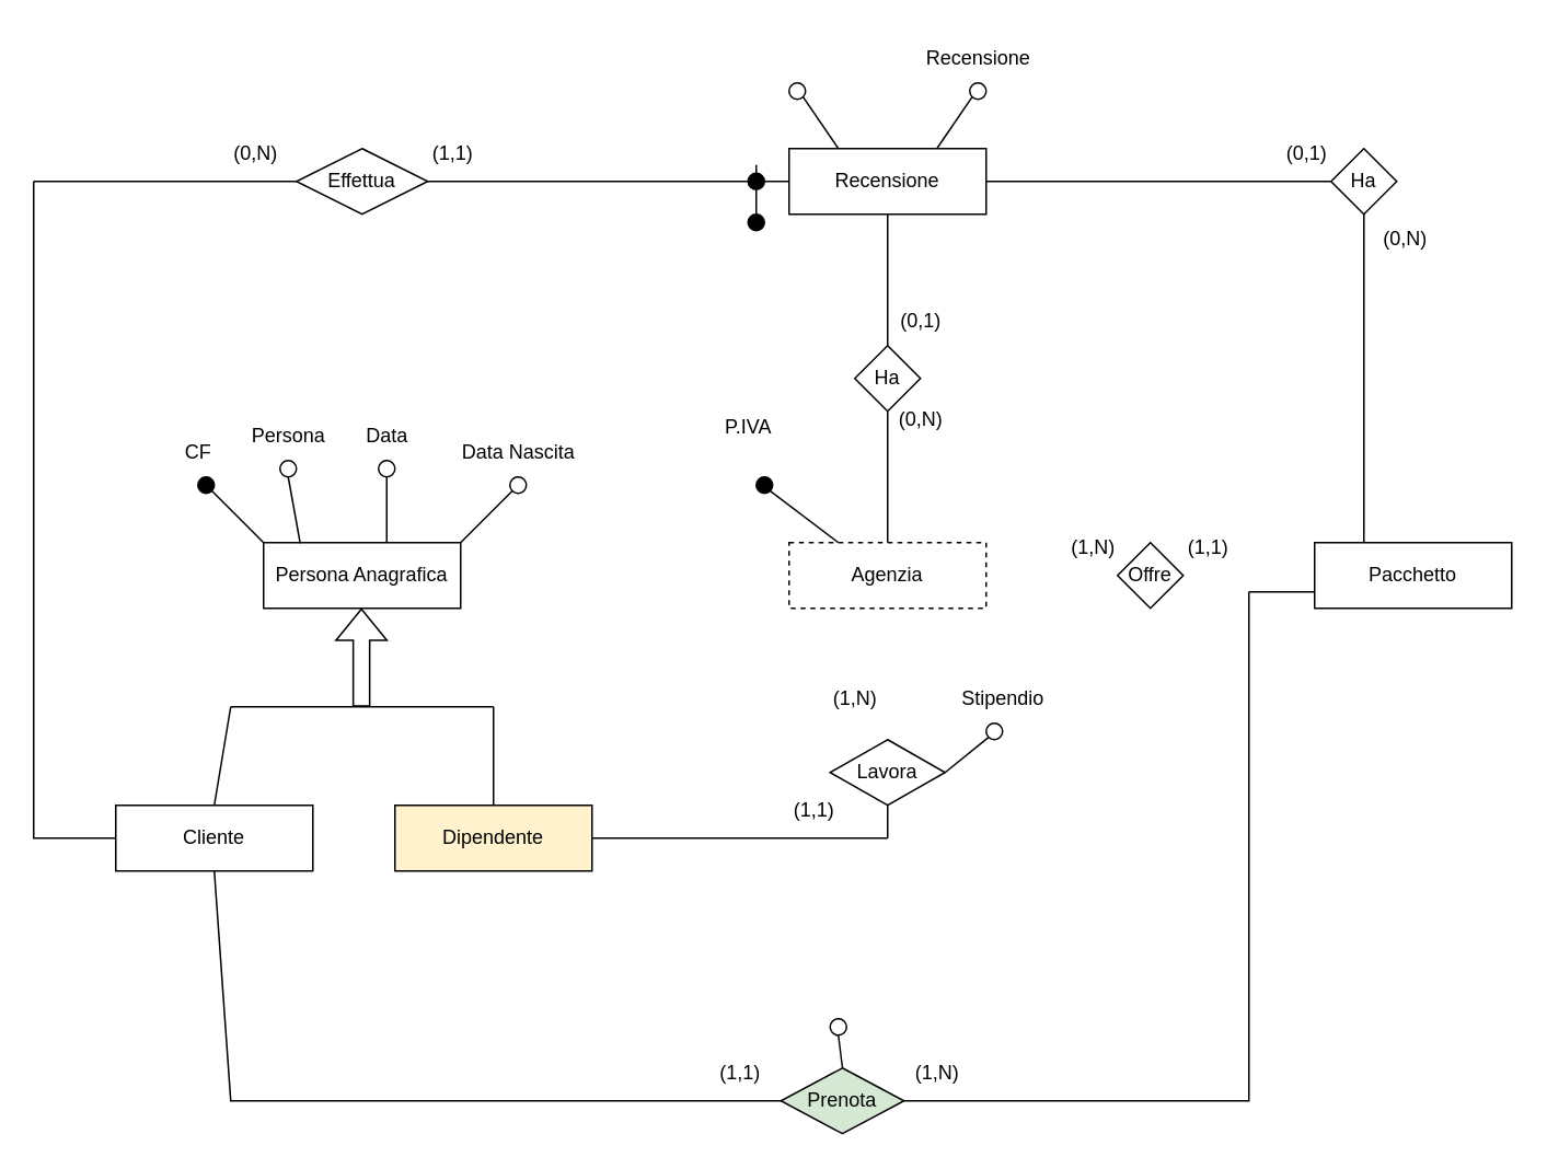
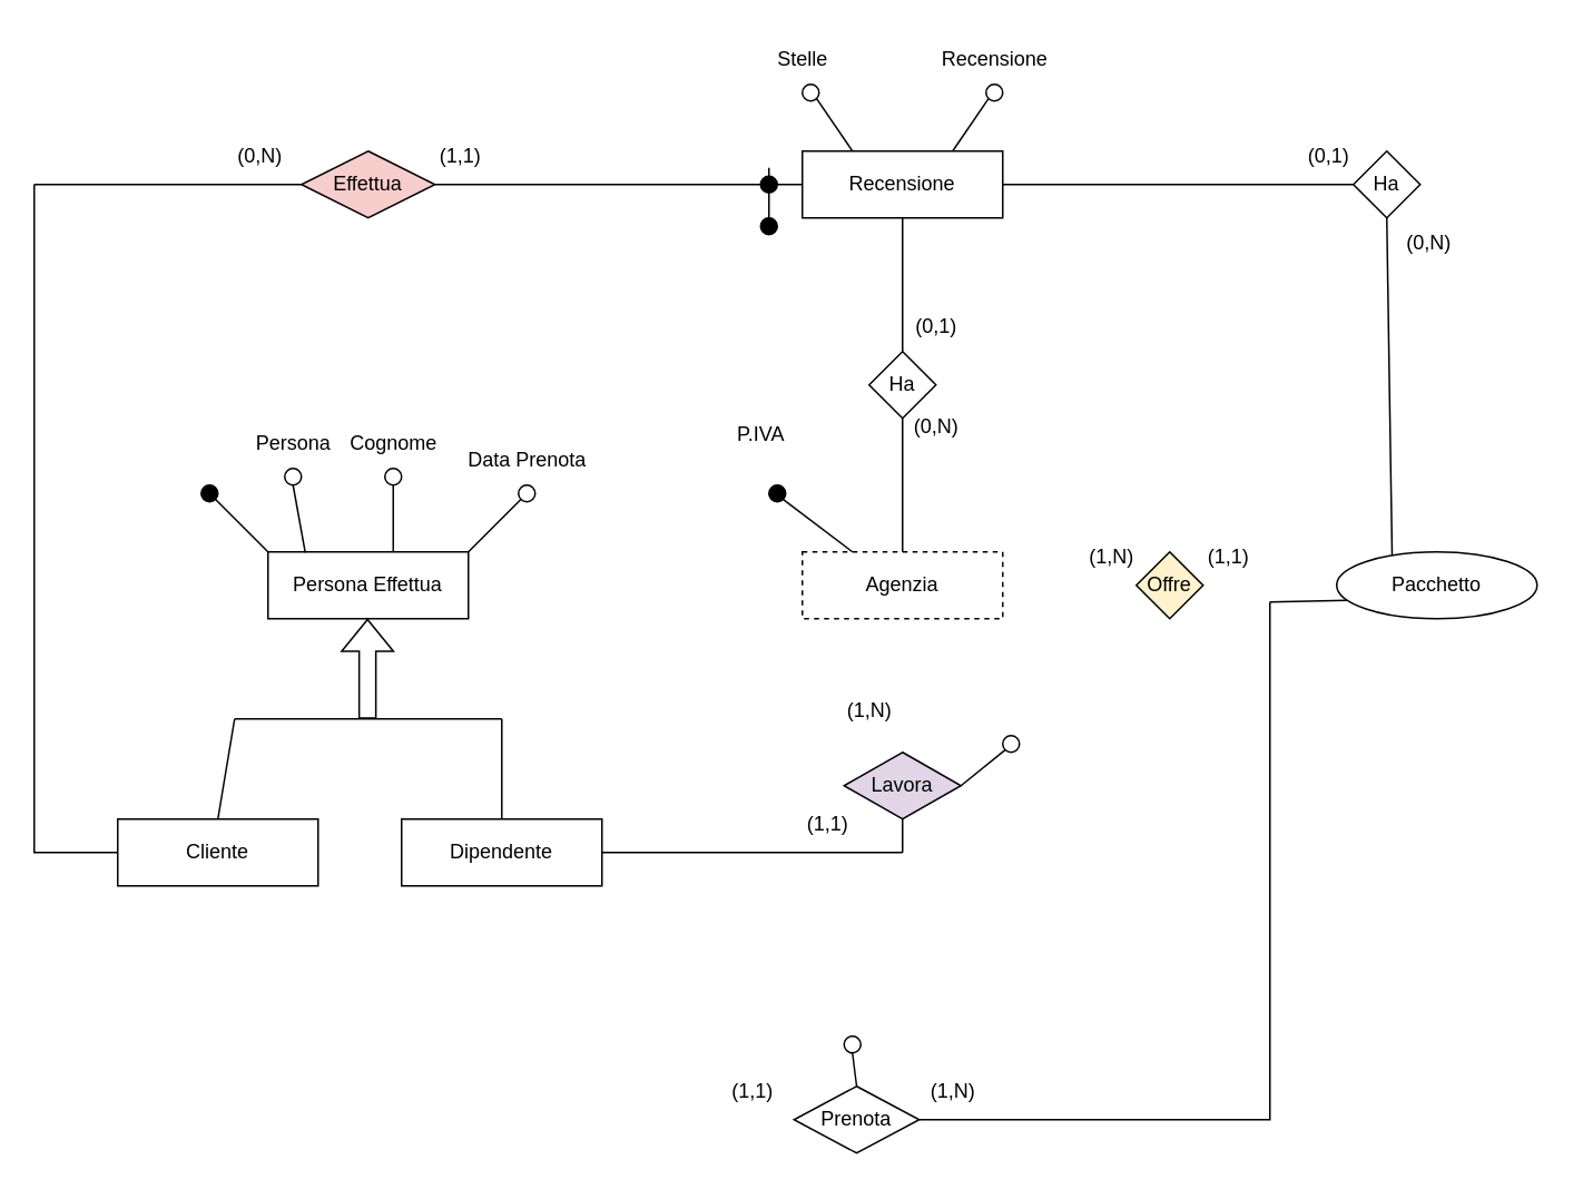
  <mxCell id="0" />
  <mxCell id="1" parent="0" />
  <mxCell id="2" value="Recensione" style="rounded=0;whiteSpace=wrap;html=1;" vertex="1" parent="1"><mxGeometry x="480" y="90" width="120" height="40" as="geometry" /></mxCell>
  <mxCell id="3" value="Agenzia" style="rounded=0;whiteSpace=wrap;html=1;dashed=1;" vertex="1" parent="1"><mxGeometry x="480" y="330" width="120" height="40" as="geometry" /></mxCell>
- <mxCell id="4" value="Pacchetto" style="rounded=0;whiteSpace=wrap;html=1;" vertex="1" parent="1"><mxGeometry x="800" y="330" width="120" height="40" as="geometry" /></mxCell>
+ <mxCell id="4" value="Pacchetto" style="ellipse;whiteSpace=wrap;html=1;" vertex="1" parent="1"><mxGeometry x="800" y="330" width="120" height="40" as="geometry" /></mxCell>
  <mxCell id="5" value="Ha" style="rhombus;whiteSpace=wrap;html=1;" vertex="1" parent="1"><mxGeometry x="520" y="210" width="40" height="40" as="geometry" /></mxCell>
  <mxCell id="6" value="" style="endArrow=none;html=1;rounded=0;entryX=0.5;entryY=1;entryDx=0;entryDy=0;exitX=0.5;exitY=0;exitDx=0;exitDy=0;" edge="1" parent="1" source="3" target="5"><mxGeometry width="50" height="50" relative="1" as="geometry"><mxPoint x="470" y="280" as="sourcePoint" /><mxPoint x="520" y="230" as="targetPoint" /></mxGeometry></mxCell>
  <mxCell id="7" value="" style="endArrow=none;html=1;rounded=0;entryX=0.5;entryY=0;entryDx=0;entryDy=0;exitX=0.5;exitY=1;exitDx=0;exitDy=0;" edge="1" parent="1" source="2" target="5"><mxGeometry width="50" height="50" relative="1" as="geometry"><mxPoint x="470" y="280" as="sourcePoint" /><mxPoint x="520" y="230" as="targetPoint" /></mxGeometry></mxCell>
- <mxCell id="8" value="Offre" style="rhombus;whiteSpace=wrap;html=1;" vertex="1" parent="1"><mxGeometry x="680" y="330" width="40" height="40" as="geometry" /></mxCell>
+ <mxCell id="8" value="Offre" style="rhombus;whiteSpace=wrap;html=1;fillColor=#fff2cc;" vertex="1" parent="1"><mxGeometry x="680" y="330" width="40" height="40" as="geometry" /></mxCell>
  <mxCell id="9" value="" style="endArrow=none;html=1;rounded=0;entryX=0.25;entryY=0;entryDx=0;entryDy=0;exitX=1;exitY=1;exitDx=0;exitDy=0;" edge="1" parent="1" source="10" target="2"><mxGeometry width="50" height="50" relative="1" as="geometry"><mxPoint x="490" y="60" as="sourcePoint" /><mxPoint x="530" y="240" as="targetPoint" /></mxGeometry></mxCell>
  <mxCell id="10" value="" style="ellipse;whiteSpace=wrap;html=1;aspect=fixed;" vertex="1" parent="1"><mxGeometry x="480" y="50" width="10" height="10" as="geometry" /></mxCell>
+ <mxCell id="11" value="Stelle" style="text;html=1;align=center;verticalAlign=middle;resizable=0;points=[];autosize=1;strokeColor=none;fillColor=none;" vertex="1" parent="1"><mxGeometry x="455" y="20" width="50" height="30" as="geometry" /></mxCell>
  <mxCell id="12" value="" style="ellipse;whiteSpace=wrap;html=1;aspect=fixed;" vertex="1" parent="1"><mxGeometry x="590" y="50" width="10" height="10" as="geometry" /></mxCell>
  <mxCell id="13" value="" style="endArrow=none;html=1;rounded=0;exitX=0.75;exitY=0;exitDx=0;exitDy=0;entryX=0;entryY=1;entryDx=0;entryDy=0;" edge="1" parent="1" source="2" target="12"><mxGeometry width="50" height="50" relative="1" as="geometry"><mxPoint x="560" y="110" as="sourcePoint" /><mxPoint x="610" y="60" as="targetPoint" /></mxGeometry></mxCell>
  <mxCell id="14" value="Recensione" style="text;html=1;align=center;verticalAlign=middle;resizable=0;points=[];autosize=1;strokeColor=none;fillColor=none;" vertex="1" parent="1"><mxGeometry x="550" y="20" width="90" height="30" as="geometry" /></mxCell>
  <mxCell id="15" value="" style="ellipse;whiteSpace=wrap;html=1;aspect=fixed;fillColor=#000000;" vertex="1" parent="1"><mxGeometry x="460" y="290" width="10" height="10" as="geometry" /></mxCell>
  <mxCell id="16" value="" style="endArrow=none;html=1;rounded=0;entryX=0.25;entryY=0;entryDx=0;entryDy=0;exitX=1;exitY=1;exitDx=0;exitDy=0;" edge="1" parent="1" source="15" target="3"><mxGeometry width="50" height="50" relative="1" as="geometry"><mxPoint x="410" y="290" as="sourcePoint" /><mxPoint x="460" y="240" as="targetPoint" /></mxGeometry></mxCell>
  <mxCell id="17" value="P.IVA" style="text;html=1;align=center;verticalAlign=middle;resizable=0;points=[];autosize=1;strokeColor=none;fillColor=none;" vertex="1" parent="1"><mxGeometry x="430" y="245" width="50" height="30" as="geometry" /></mxCell>
  <mxCell id="18" value="(0,1)" style="text;html=1;align=center;verticalAlign=middle;resizable=0;points=[];autosize=1;strokeColor=none;fillColor=none;" vertex="1" parent="1"><mxGeometry x="535" y="180" width="50" height="30" as="geometry" /></mxCell>
  <mxCell id="19" value="(0,N)" style="text;html=1;align=center;verticalAlign=middle;resizable=0;points=[];autosize=1;strokeColor=none;fillColor=none;" vertex="1" parent="1"><mxGeometry x="535" y="240" width="50" height="30" as="geometry" /></mxCell>
  <mxCell id="20" value="(1,N)" style="text;html=1;align=center;verticalAlign=middle;resizable=0;points=[];autosize=1;strokeColor=none;fillColor=none;" vertex="1" parent="1"><mxGeometry x="640" y="318" width="50" height="30" as="geometry" /></mxCell>
  <mxCell id="21" value="(1,1)" style="text;html=1;align=center;verticalAlign=middle;resizable=0;points=[];autosize=1;strokeColor=none;fillColor=none;" vertex="1" parent="1"><mxGeometry x="710" y="318" width="50" height="30" as="geometry" /></mxCell>
  <mxCell id="22" value="Ha" style="rhombus;whiteSpace=wrap;html=1;" vertex="1" parent="1"><mxGeometry x="810" y="90" width="40" height="40" as="geometry" /></mxCell>
  <mxCell id="23" value="" style="endArrow=none;html=1;rounded=0;exitX=1;exitY=0.5;exitDx=0;exitDy=0;entryX=0;entryY=0.5;entryDx=0;entryDy=0;" edge="1" parent="1" source="2" target="22"><mxGeometry width="50" height="50" relative="1" as="geometry"><mxPoint x="760" y="260" as="sourcePoint" /><mxPoint x="810" y="210" as="targetPoint" /></mxGeometry></mxCell>
  <mxCell id="24" value="" style="endArrow=none;html=1;rounded=0;entryX=0.5;entryY=1;entryDx=0;entryDy=0;exitX=0.25;exitY=0;exitDx=0;exitDy=0;" edge="1" parent="1" source="4" target="22"><mxGeometry width="50" height="50" relative="1" as="geometry"><mxPoint x="760" y="260" as="sourcePoint" /><mxPoint x="810" y="210" as="targetPoint" /></mxGeometry></mxCell>
  <mxCell id="25" value="(0,1)" style="text;html=1;align=center;verticalAlign=middle;resizable=0;points=[];autosize=1;strokeColor=none;fillColor=none;" vertex="1" parent="1"><mxGeometry x="770" y="78" width="50" height="30" as="geometry" /></mxCell>
  <mxCell id="26" value="(0,N)" style="text;html=1;align=center;verticalAlign=middle;resizable=0;points=[];autosize=1;strokeColor=none;fillColor=none;" vertex="1" parent="1"><mxGeometry x="830" y="130" width="50" height="30" as="geometry" /></mxCell>
- <mxCell id="27" value="Persona Anagrafica" style="rounded=0;whiteSpace=wrap;html=1;" vertex="1" parent="1"><mxGeometry x="160" y="330" width="120" height="40" as="geometry" /></mxCell>
+ <mxCell id="27" value="Persona Effettua" style="rounded=0;whiteSpace=wrap;html=1;" vertex="1" parent="1"><mxGeometry x="160" y="330" width="120" height="40" as="geometry" /></mxCell>
  <mxCell id="28" value="" style="shape=flexArrow;endArrow=classic;html=1;rounded=0;" edge="1" parent="1"><mxGeometry width="50" height="50" relative="1" as="geometry"><mxPoint x="219.6" y="430" as="sourcePoint" /><mxPoint x="219.6" y="370" as="targetPoint" /></mxGeometry></mxCell>
  <mxCell id="29" value="" style="endArrow=none;html=1;rounded=0;" edge="1" parent="1"><mxGeometry width="50" height="50" relative="1" as="geometry"><mxPoint x="140" y="430" as="sourcePoint" /><mxPoint x="300" y="430" as="targetPoint" /></mxGeometry></mxCell>
  <mxCell id="30" value="Cliente" style="rounded=0;whiteSpace=wrap;html=1;" vertex="1" parent="1"><mxGeometry x="70" y="490" width="120" height="40" as="geometry" /></mxCell>
- <mxCell id="31" value="Dipendente" style="rounded=0;whiteSpace=wrap;html=1;fillColor=#fff2cc;" vertex="1" parent="1"><mxGeometry x="240" y="490" width="120" height="40" as="geometry" /></mxCell>
+ <mxCell id="31" value="Dipendente" style="rounded=0;whiteSpace=wrap;html=1;" vertex="1" parent="1"><mxGeometry x="240" y="490" width="120" height="40" as="geometry" /></mxCell>
  <mxCell id="32" value="" style="endArrow=none;html=1;rounded=0;entryX=0.5;entryY=0;entryDx=0;entryDy=0;" edge="1" parent="1" target="31"><mxGeometry width="50" height="50" relative="1" as="geometry"><mxPoint x="300" y="430" as="sourcePoint" /><mxPoint x="370" y="430" as="targetPoint" /></mxGeometry></mxCell>
  <mxCell id="33" value="" style="endArrow=none;html=1;rounded=0;exitX=0.5;exitY=0;exitDx=0;exitDy=0;" edge="1" parent="1" source="30"><mxGeometry width="50" height="50" relative="1" as="geometry"><mxPoint x="320" y="480" as="sourcePoint" /><mxPoint x="140" y="430" as="targetPoint" /></mxGeometry></mxCell>
  <mxCell id="34" value="" style="endArrow=none;html=1;rounded=0;exitX=0;exitY=0;exitDx=0;exitDy=0;" edge="1" parent="1" source="27" target="35"><mxGeometry width="50" height="50" relative="1" as="geometry"><mxPoint x="360" y="500" as="sourcePoint" /><mxPoint x="140" y="300" as="targetPoint" /></mxGeometry></mxCell>
  <mxCell id="35" value="" style="ellipse;whiteSpace=wrap;html=1;aspect=fixed;fillColor=#000000;" vertex="1" parent="1"><mxGeometry y="290" width="10" height="10" as="geometry" x="120" /></mxCell>
- <mxCell id="36" value="CF" style="text;html=1;align=center;verticalAlign=middle;resizable=0;points=[];autosize=1;strokeColor=none;fillColor=none;" vertex="1" parent="1"><mxGeometry x="100" y="260" width="40" height="30" as="geometry" /></mxCell>
  <mxCell id="37" value="" style="ellipse;whiteSpace=wrap;html=1;aspect=fixed;" vertex="1" parent="1"><mxGeometry x="170" y="280" width="10" height="10" as="geometry" /></mxCell>
  <mxCell id="38" value="Persona" style="text;html=1;align=center;verticalAlign=middle;resizable=0;points=[];autosize=1;strokeColor=none;fillColor=none;" vertex="1" parent="1"><mxGeometry x="145" y="250" width="60" height="30" as="geometry" /></mxCell>
  <mxCell id="39" value="" style="ellipse;whiteSpace=wrap;html=1;aspect=fixed;" vertex="1" parent="1"><mxGeometry x="230" y="280" width="10" height="10" as="geometry" /></mxCell>
- <mxCell id="40" value="Data" style="text;html=1;align=center;verticalAlign=middle;resizable=0;points=[];autosize=1;strokeColor=none;fillColor=none;" vertex="1" parent="1"><mxGeometry x="195" y="250" width="80" height="30" as="geometry" /></mxCell>
+ <mxCell id="40" value="Cognome" style="text;html=1;align=center;verticalAlign=middle;resizable=0;points=[];autosize=1;strokeColor=none;fillColor=none;" vertex="1" parent="1"><mxGeometry x="195" y="250" width="80" height="30" as="geometry" /></mxCell>
  <mxCell id="41" value="" style="ellipse;whiteSpace=wrap;html=1;aspect=fixed;" vertex="1" parent="1"><mxGeometry x="310" y="290" width="10" height="10" as="geometry" /></mxCell>
- <mxCell id="42" value="Data Nascita" style="text;html=1;align=center;verticalAlign=middle;resizable=0;points=[];autosize=1;strokeColor=none;fillColor=none;" vertex="1" parent="1"><mxGeometry x="270" y="260" width="90" height="30" as="geometry" /></mxCell>
+ <mxCell id="42" value="Data Prenota" style="text;html=1;align=center;verticalAlign=middle;resizable=0;points=[];autosize=1;strokeColor=none;fillColor=none;" vertex="1" parent="1"><mxGeometry x="270" y="260" width="90" height="30" as="geometry" /></mxCell>
  <mxCell id="43" value="" style="endArrow=none;html=1;rounded=0;exitX=0.186;exitY=0.01;exitDx=0;exitDy=0;exitPerimeter=0;entryX=0.5;entryY=1;entryDx=0;entryDy=0;" edge="1" parent="1" source="27" target="37"><mxGeometry width="50" height="50" relative="1" as="geometry"><mxPoint x="200" y="300" as="sourcePoint" /><mxPoint x="250" y="250" as="targetPoint" /></mxGeometry></mxCell>
  <mxCell id="44" value="" style="endArrow=none;html=1;rounded=0;exitX=0.625;exitY=0.006;exitDx=0;exitDy=0;entryX=0.5;entryY=1;entryDx=0;entryDy=0;exitPerimeter=0;" edge="1" parent="1" source="27" target="39"><mxGeometry width="50" height="50" relative="1" as="geometry"><mxPoint x="180" y="310" as="sourcePoint" /><mxPoint x="230" y="260" as="targetPoint" /></mxGeometry></mxCell>
  <mxCell id="45" value="" style="endArrow=none;html=1;rounded=0;exitX=1;exitY=0;exitDx=0;exitDy=0;entryX=0;entryY=1;entryDx=0;entryDy=0;" edge="1" parent="1" source="27" target="41"><mxGeometry width="50" height="50" relative="1" as="geometry"><mxPoint x="180" y="310" as="sourcePoint" /><mxPoint x="230" y="260" as="targetPoint" /></mxGeometry></mxCell>
- <mxCell id="46" value="Lavora" style="rhombus;whiteSpace=wrap;html=1;" vertex="1" parent="1"><mxGeometry x="505" y="450" width="70" height="40" as="geometry" /></mxCell>
+ <mxCell id="46" value="Lavora" style="rhombus;whiteSpace=wrap;html=1;fillColor=#e1d5e7;" vertex="1" parent="1"><mxGeometry x="505" y="450" width="70" height="40" as="geometry" /></mxCell>
  <mxCell id="47" value="" style="endArrow=none;html=1;rounded=0;exitX=0.5;exitY=1;exitDx=0;exitDy=0;" edge="1" parent="1" source="46"><mxGeometry width="50" height="50" relative="1" as="geometry"><mxPoint x="530" y="440" as="sourcePoint" /><mxPoint x="540" y="510" as="targetPoint" /></mxGeometry></mxCell>
  <mxCell id="48" value="" style="endArrow=none;html=1;rounded=0;exitX=1;exitY=0.5;exitDx=0;exitDy=0;" edge="1" parent="1" source="31"><mxGeometry width="50" height="50" relative="1" as="geometry"><mxPoint x="530" y="440" as="sourcePoint" /><mxPoint x="540" y="510" as="targetPoint" /></mxGeometry></mxCell>
  <mxCell id="49" value="(1,1)" style="text;html=1;align=center;verticalAlign=middle;resizable=0;points=[];autosize=1;strokeColor=none;fillColor=none;" vertex="1" parent="1"><mxGeometry x="470" y="478" width="50" height="30" as="geometry" /></mxCell>
  <mxCell id="50" value="(1,N)" style="text;html=1;align=center;verticalAlign=middle;resizable=0;points=[];autosize=1;strokeColor=none;fillColor=none;" vertex="1" parent="1"><mxGeometry x="495" y="410" width="50" height="30" as="geometry" /></mxCell>
  <mxCell id="51" value="" style="ellipse;whiteSpace=wrap;html=1;aspect=fixed;" vertex="1" parent="1"><mxGeometry x="600" y="440" width="10" height="10" as="geometry" /></mxCell>
  <mxCell id="52" value="" style="endArrow=none;html=1;rounded=0;exitX=1;exitY=0.5;exitDx=0;exitDy=0;entryX=0;entryY=1;entryDx=0;entryDy=0;" edge="1" parent="1" source="46" target="51"><mxGeometry width="50" height="50" relative="1" as="geometry"><mxPoint x="450" y="460" as="sourcePoint" /><mxPoint x="500" y="410" as="targetPoint" /></mxGeometry></mxCell>
- <mxCell id="53" value="Stipendio" style="text;html=1;align=center;verticalAlign=middle;resizable=0;points=[];autosize=1;strokeColor=none;fillColor=none;" vertex="1" parent="1"><mxGeometry x="575" y="410" width="70" height="30" as="geometry" /></mxCell>
- <mxCell id="54" value="Prenota" style="rhombus;whiteSpace=wrap;html=1;fillColor=#d5e8d4;" vertex="1" parent="1"><mxGeometry x="475" y="650" width="75" height="40" as="geometry" /></mxCell>
- <mxCell id="55" value="" style="endArrow=none;html=1;rounded=0;exitX=0;exitY=0.5;exitDx=0;exitDy=0;entryX=0.5;entryY=1;entryDx=0;entryDy=0;" edge="1" parent="1" source="54" target="30"><mxGeometry width="50" height="50" relative="1" as="geometry"><mxPoint x="270" y="660" as="sourcePoint" /><mxPoint x="320" y="610" as="targetPoint" /><Array as="points"><mxPoint x="140" y="670" /></Array></mxGeometry></mxCell>
+ <mxCell id="54" value="Prenota" style="rhombus;whiteSpace=wrap;html=1;" vertex="1" parent="1"><mxGeometry x="475" y="650" width="75" height="40" as="geometry" /></mxCell>
  <mxCell id="56" value="" style="endArrow=none;html=1;rounded=0;exitX=1;exitY=0.5;exitDx=0;exitDy=0;" edge="1" parent="1" source="54"><mxGeometry width="50" height="50" relative="1" as="geometry"><mxPoint x="450" y="510" as="sourcePoint" /><mxPoint x="760" y="360" as="targetPoint" /><Array as="points"><mxPoint x="760" y="670" /></Array></mxGeometry></mxCell>
  <mxCell id="57" value="" style="endArrow=none;html=1;rounded=0;entryX=0;entryY=0.75;entryDx=0;entryDy=0;" edge="1" parent="1" target="4"><mxGeometry width="50" height="50" relative="1" as="geometry"><mxPoint x="760" y="360" as="sourcePoint" /><mxPoint x="730" y="340" as="targetPoint" /></mxGeometry></mxCell>
  <mxCell id="58" value="(1,1)" style="text;html=1;align=center;verticalAlign=middle;resizable=0;points=[];autosize=1;strokeColor=none;fillColor=none;" vertex="1" parent="1"><mxGeometry x="425" y="638" width="50" height="30" as="geometry" /></mxCell>
  <mxCell id="59" value="(1,N)" style="text;html=1;align=center;verticalAlign=middle;resizable=0;points=[];autosize=1;strokeColor=none;fillColor=none;" vertex="1" parent="1"><mxGeometry x="545" y="638" width="50" height="30" as="geometry" /></mxCell>
- <mxCell id="60" value="Effettua" style="rhombus;whiteSpace=wrap;html=1;" vertex="1" parent="1"><mxGeometry x="180" y="90" width="80" height="40" as="geometry" /></mxCell>
+ <mxCell id="60" value="Effettua" style="rhombus;whiteSpace=wrap;html=1;fillColor=#f8cecc;" vertex="1" parent="1"><mxGeometry x="180" y="90" width="80" height="40" as="geometry" /></mxCell>
  <mxCell id="61" style="edgeStyle=orthogonalEdgeStyle;rounded=0;orthogonalLoop=1;jettySize=auto;html=1;exitX=0.5;exitY=1;exitDx=0;exitDy=0;" edge="1" parent="1" source="60" target="60"><mxGeometry relative="1" as="geometry" /></mxCell>
  <mxCell id="62" value="" style="endArrow=none;html=1;rounded=0;entryX=0;entryY=0.5;entryDx=0;entryDy=0;exitX=1;exitY=0.5;exitDx=0;exitDy=0;" edge="1" parent="1" source="68" target="2"><mxGeometry width="50" height="50" relative="1" as="geometry"><mxPoint x="190" y="320" as="sourcePoint" /><mxPoint x="240" y="270" as="targetPoint" /></mxGeometry></mxCell>
  <mxCell id="63" value="" style="endArrow=none;html=1;rounded=0;entryX=0;entryY=0.5;entryDx=0;entryDy=0;" edge="1" parent="1" target="60"><mxGeometry width="50" height="50" relative="1" as="geometry"><mxPoint x="20" y="110" as="sourcePoint" /><mxPoint x="100" y="120" as="targetPoint" /></mxGeometry></mxCell>
  <mxCell id="64" value="" style="endArrow=none;html=1;rounded=0;entryX=0;entryY=0.5;entryDx=0;entryDy=0;" edge="1" parent="1" target="30"><mxGeometry width="50" height="50" relative="1" as="geometry"><mxPoint x="20" y="110" as="sourcePoint" /><mxPoint x="10" y="570" as="targetPoint" /><Array as="points"><mxPoint x="20" y="510" /></Array></mxGeometry></mxCell>
  <mxCell id="65" value="(0,N)" style="text;html=1;align=center;verticalAlign=middle;resizable=0;points=[];autosize=1;strokeColor=none;fillColor=none;" vertex="1" parent="1"><mxGeometry x="130" y="78" width="50" height="30" as="geometry" /></mxCell>
  <mxCell id="66" value="(1,1)" style="text;html=1;align=center;verticalAlign=middle;resizable=0;points=[];autosize=1;strokeColor=none;fillColor=none;" vertex="1" parent="1"><mxGeometry x="250" y="78" width="50" height="30" as="geometry" /></mxCell>
  <mxCell id="67" value="" style="endArrow=none;html=1;rounded=0;entryX=0;entryY=0.5;entryDx=0;entryDy=0;exitX=1;exitY=0.5;exitDx=0;exitDy=0;" edge="1" parent="1" source="60" target="68"><mxGeometry width="50" height="50" relative="1" as="geometry"><mxPoint x="260" y="110" as="sourcePoint" /><mxPoint x="480" y="110" as="targetPoint" /></mxGeometry></mxCell>
  <mxCell id="68" value="" style="ellipse;whiteSpace=wrap;html=1;aspect=fixed;fillColor=#000000;" vertex="1" parent="1"><mxGeometry x="455" y="105" width="10" height="10" as="geometry" /></mxCell>
  <mxCell id="69" value="" style="endArrow=none;html=1;rounded=0;entryX=0.5;entryY=1;entryDx=0;entryDy=0;" edge="1" parent="1" target="68"><mxGeometry width="50" height="50" relative="1" as="geometry"><mxPoint x="460" y="130" as="sourcePoint" /><mxPoint x="510" y="150" as="targetPoint" /></mxGeometry></mxCell>
  <mxCell id="70" value="" style="ellipse;whiteSpace=wrap;html=1;aspect=fixed;fillColor=#000000;" vertex="1" parent="1"><mxGeometry x="455" y="130" width="10" height="10" as="geometry" /></mxCell>
  <mxCell id="71" value="" style="endArrow=none;html=1;rounded=0;exitX=0.5;exitY=0;exitDx=0;exitDy=0;" edge="1" parent="1" source="68"><mxGeometry width="50" height="50" relative="1" as="geometry"><mxPoint x="450" y="180" as="sourcePoint" /><mxPoint x="460" y="100" as="targetPoint" /></mxGeometry></mxCell>
  <mxCell id="72" value="" style="endArrow=none;html=1;rounded=0;exitX=0.5;exitY=0;exitDx=0;exitDy=0;entryX=0.5;entryY=1;entryDx=0;entryDy=0;" edge="1" parent="1" source="54" target="73"><mxGeometry width="50" height="50" relative="1" as="geometry"><mxPoint x="470" y="650" as="sourcePoint" /><mxPoint x="494" y="640" as="targetPoint" /></mxGeometry></mxCell>
  <mxCell id="73" value="" style="ellipse;whiteSpace=wrap;html=1;aspect=fixed;" vertex="1" parent="1"><mxGeometry x="505" y="620" width="10" height="10" as="geometry" /></mxCell>
